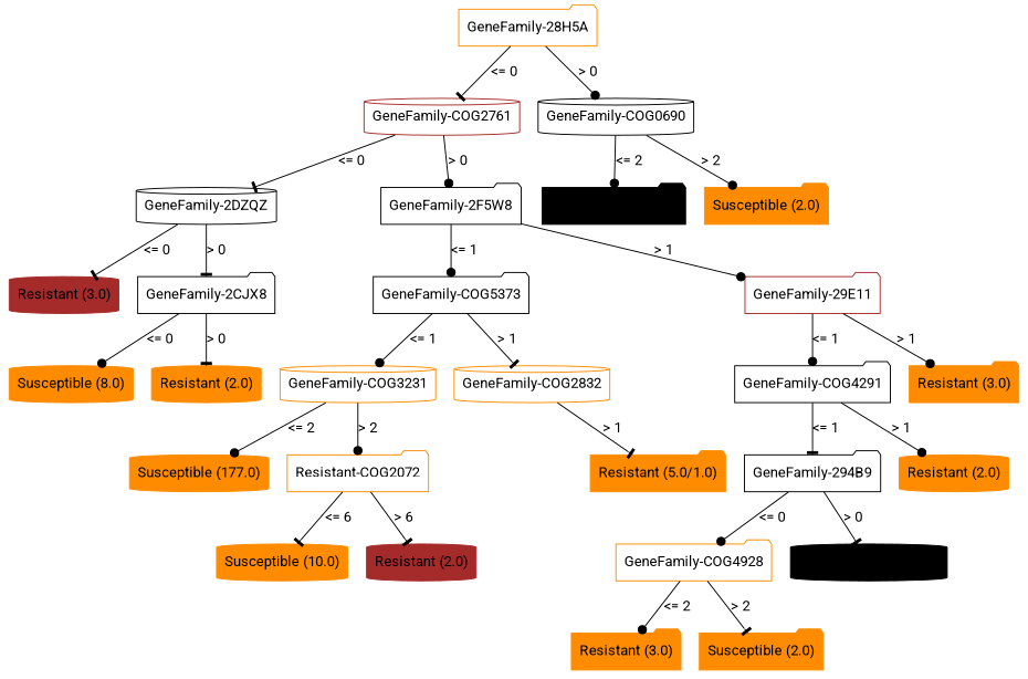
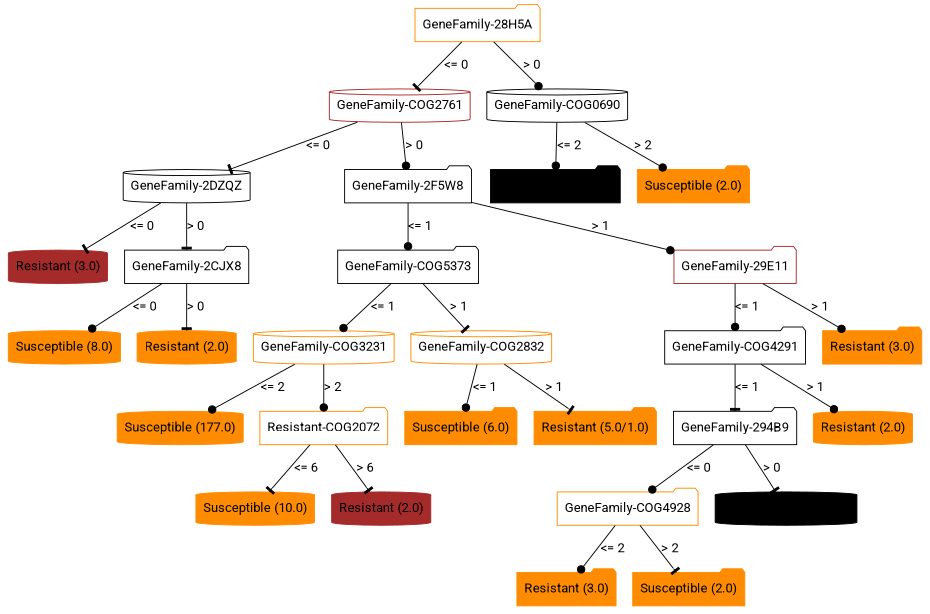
  digraph {
    fontname=Roboto
    node [color=darkorange fontname=Roboto shape=folder style=filled]
    edge [arrowhead=dot fontname=Roboto]
    n1 [label="GeneFamily-28H5A" style=""]
    n2 [color=brown label="GeneFamily-COG2761" shape=cylinder style=""]
    n3 [color=black label="GeneFamily-COG0690" shape=cylinder style=""]
    n4 [color=black label="GeneFamily-2DZQZ" shape=cylinder style=""]
    n5 [color=black label="GeneFamily-2F5W8" style=""]
    n6 [color=black label="Resistant (18.0/1.0)"]
    n7 [label="Susceptible (2.0)"]
    n8 [color=brown label="Resistant (3.0)" shape=cylinder]
    n9 [color=black label="GeneFamily-2CJX8" style=""]
    n10 [color=black label="GeneFamily-COG5373" style=""]
    n11 [color=brown label="GeneFamily-29E11" style=""]
    n12 [label="Susceptible (8.0)" shape=cylinder]
    n13 [label="Resistant (2.0)" shape=cylinder]
    n14 [label="GeneFamily-COG3231" shape=cylinder style=""]
    n15 [label="GeneFamily-COG2832" shape=cylinder style=""]
    n16 [color=black label="GeneFamily-COG4291" style=""]
    n17 [label="Resistant (3.0)"]
    n18 [label="Susceptible (177.0)" shape=cylinder]
    n19 [label="Resistant-COG2072" style=""]
+   n20 [label="Susceptible (6.0)"]
    n21 [label="Resistant (5.0/1.0)"]
    n22 [label="Susceptible (10.0)" shape=cylinder]
    n23 [color=brown label="Resistant (2.0)" shape=cylinder]
    n24 [color=black label="GeneFamily-294B9" style=""]
    n25 [label="Resistant (2.0)" shape=cylinder]
    n26 [label="GeneFamily-COG4928" style=""]
    n27 [color=black label="Susceptible (18.0/1.0)" shape=cylinder]
    n28 [label="Resistant (3.0)"]
    n29 [label="Susceptible (2.0)"]
    n1 -> n2 [arrowhead=tee label="<= 0"]
    n1 -> n3 [label="> 0"]
    n2 -> n4 [arrowhead=tee label="<= 0"]
    n2 -> n5 [label="> 0"]
    n3 -> n6 [label="<= 2"]
    n3 -> n7 [label="> 2"]
    n4 -> n8 [arrowhead=tee label="<= 0"]
    n4 -> n9 [arrowhead=tee label="> 0"]
    n5 -> n10 [label="<= 1"]
    n5 -> n11 [label="> 1"]
    n9 -> n12 [label="<= 0"]
    n9 -> n13 [arrowhead=tee label="> 0"]
    n10 -> n14 [label="<= 1"]
    n10 -> n15 [arrowhead=tee label="> 1"]
    n11 -> n16 [label="<= 1"]
    n11 -> n17 [label="> 1"]
    n14 -> n18 [label="<= 2"]
    n14 -> n19 [label="> 2"]
+   n15 -> n20 [label="<= 1"]
    n15 -> n21 [arrowhead=tee label="> 1"]
    n16 -> n24 [arrowhead=tee label="<= 1"]
    n16 -> n25 [label="> 1"]
    n19 -> n22 [arrowhead=tee label="<= 6"]
    n19 -> n23 [arrowhead=tee label="> 6"]
    n24 -> n26 [label="<= 0"]
    n24 -> n27 [arrowhead=tee label="> 0"]
    n26 -> n28 [label="<= 2"]
    n26 -> n29 [arrowhead=tee label="> 2"]
  }
